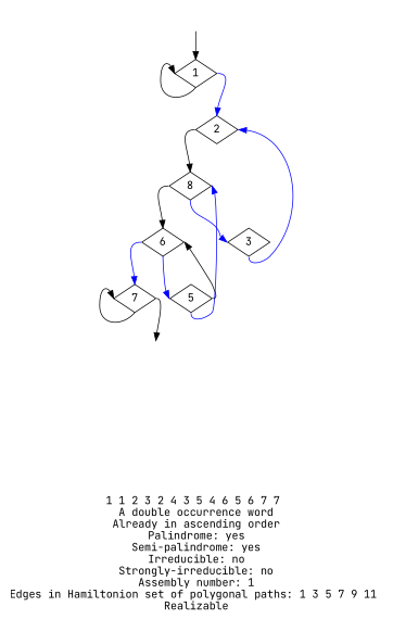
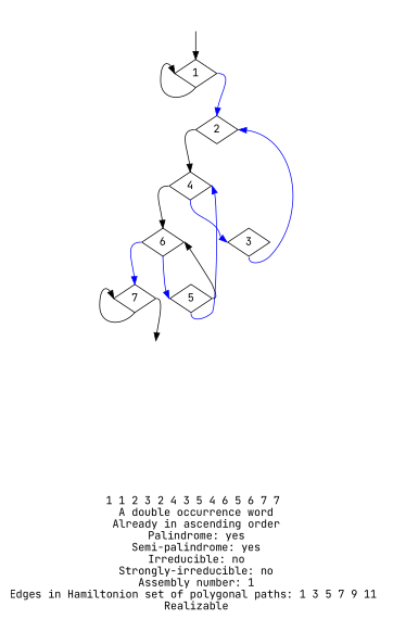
  digraph {
    fontname="JetBrains Mono"
    label="1 1 2 3 2 4 3 5 4 6 5 6 7 7 \nA double occurrence word\nAlready in ascending order\nPalindrome: yes\nSemi-palindrome: yes\nIrreducible: no\nStrongly-irreducible: no\nAssembly number: 1\nEdges in Hamiltonion set of polygonal paths: 1 3 5 7 9 11 \nRealizable\n"
    node [fontname="JetBrains Mono" shape=diamond]
    edge [fontname="JetBrains Mono" headport=n tailport=s]
    a [style=invis]
    1
    2
    b [style=invis]
-   4 [label=8]
+   4
    3
    6
    5
    7
    a -> 1
    1 -> 1 [headport=w]
    1 -> 2 [color=blue tailport=e]
    2 -> 4 [tailport=w]
    4 -> 3 [color=blue headport=w]
    4 -> 6 [tailport=w]
    3 -> 2 [color=blue headport=e]
    6 -> 5 [color=blue headport=w]
    6 -> 7 [color=blue tailport=w]
    5 -> 4 [color=blue headport=e]
    5 -> 6 [headport=e tailport=e]
    7 -> b [tailport=e]
    7 -> 7 [headport=w]
  }
